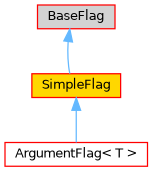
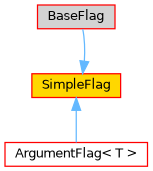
  digraph {
    node [color=red fontname=Helvetica fontsize=10 shape=box style=filled]
    edge [color=steelblue1 dir=back fontname=Helvetica fontsize=10 labelfontname=Helvetica labelfontsize=10 style=solid]
    n1 [fillcolor=lightgrey fontcolor=black height=0.2 label=BaseFlag width=0.4]
    n2 [fillcolor=gold height=0.2 label=SimpleFlag width=0.4]
    n3 [fillcolor=white height=0.2 label="ArgumentFlag\< T \>" width=0.4]
-   n1 -> n2
+   n2 -> n1
    n2 -> n3
  }
